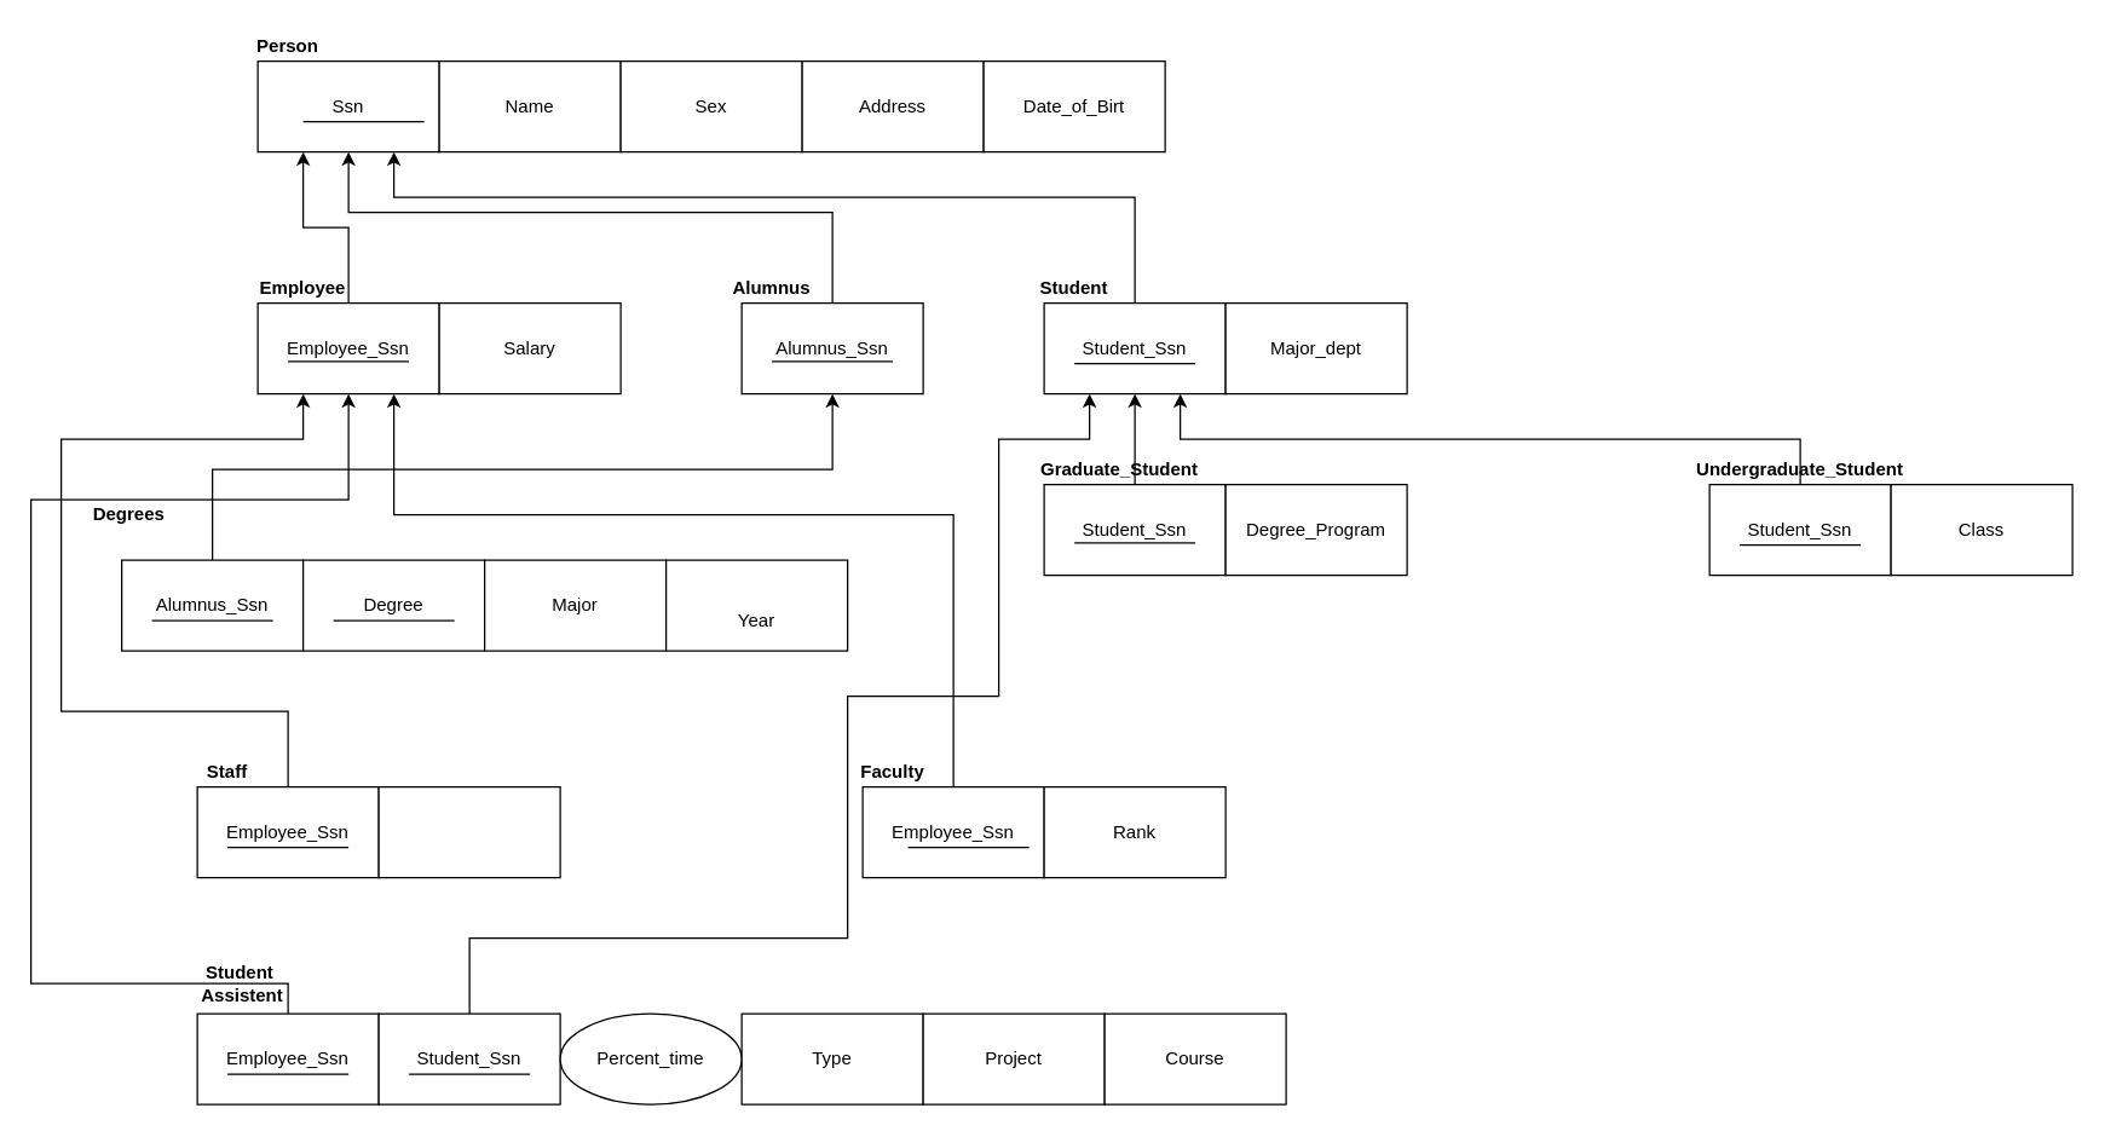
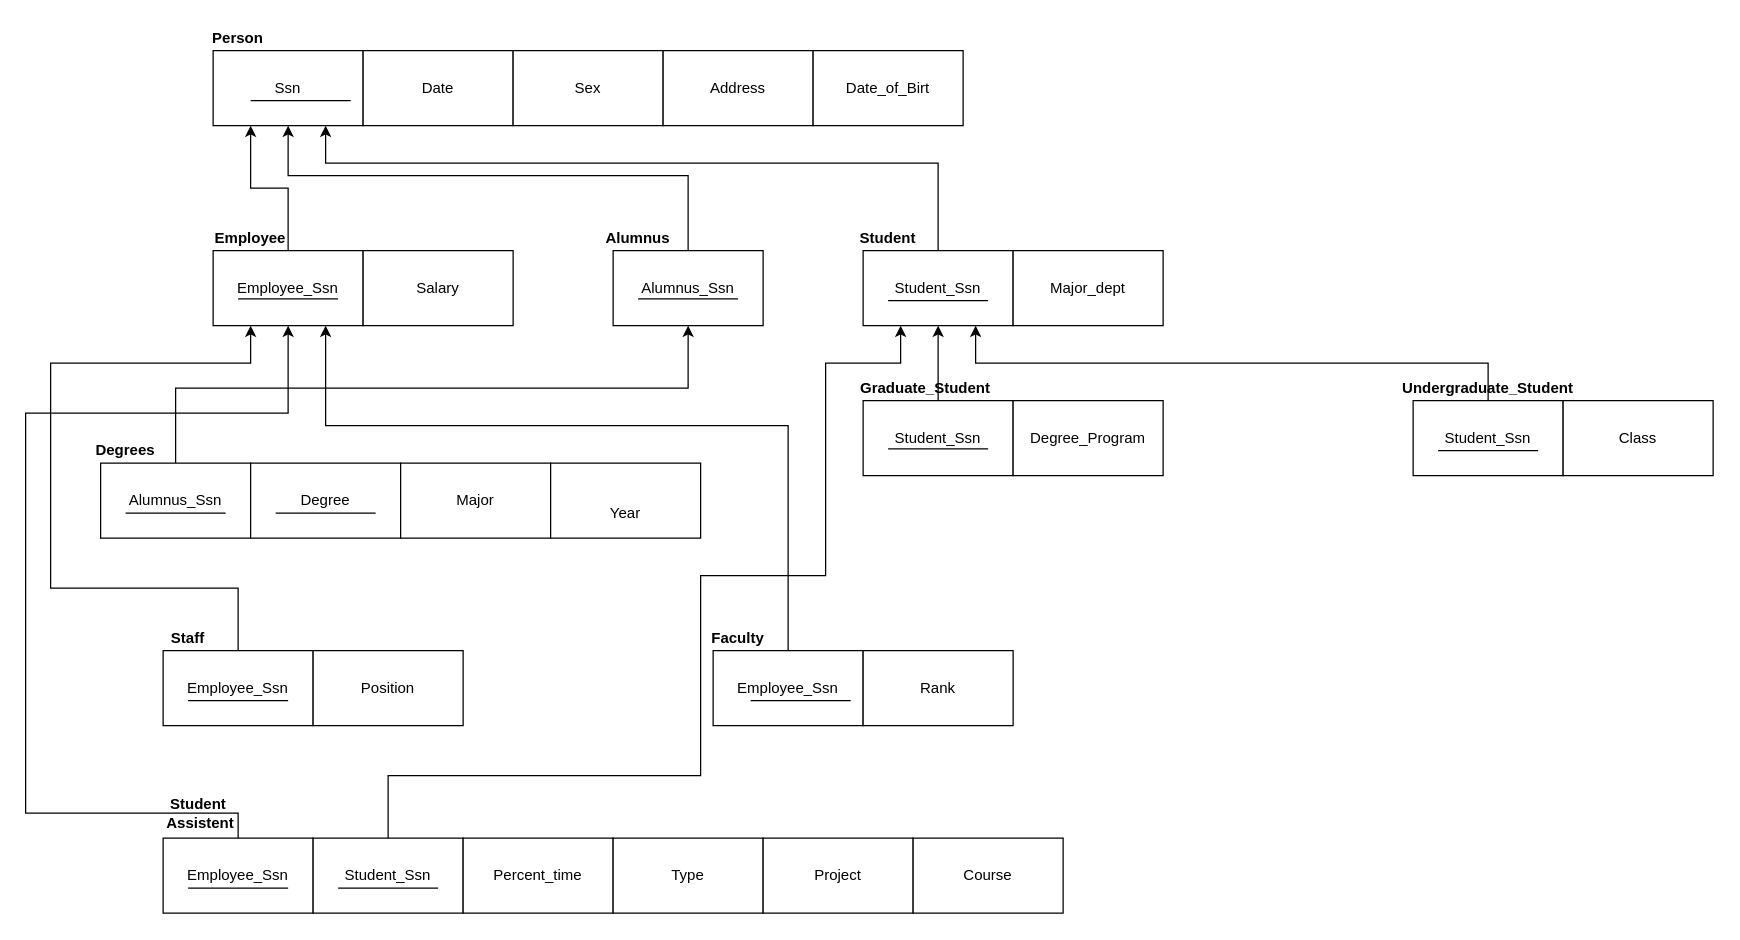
  <mxCell id="0" />
  <mxCell id="1" parent="0" />
  <mxCell id="2" value="" style="rounded=0;whiteSpace=wrap;html=1;" vertex="1" parent="1"><mxGeometry x="170" y="40" width="120" height="60" as="geometry" /></mxCell>
  <mxCell id="3" value="" style="rounded=0;whiteSpace=wrap;html=1;" vertex="1" parent="1"><mxGeometry x="290" y="40" width="120" height="60" as="geometry" /></mxCell>
  <mxCell id="4" value="" style="rounded=0;whiteSpace=wrap;html=1;" vertex="1" parent="1"><mxGeometry x="410" y="40" width="120" height="60" as="geometry" /></mxCell>
  <mxCell id="5" value="" style="rounded=0;whiteSpace=wrap;html=1;" vertex="1" parent="1"><mxGeometry x="530" y="40" width="120" height="60" as="geometry" /></mxCell>
  <mxCell id="6" value="" style="rounded=0;whiteSpace=wrap;html=1;" vertex="1" parent="1"><mxGeometry x="650" y="40" width="120" height="60" as="geometry" /></mxCell>
  <mxCell id="7" style="edgeStyle=orthogonalEdgeStyle;rounded=0;orthogonalLoop=1;jettySize=auto;html=1;entryX=0.25;entryY=1;entryDx=0;entryDy=0;" edge="1" parent="1" source="8" target="2"><mxGeometry relative="1" as="geometry" /></mxCell>
  <mxCell id="8" value="" style="rounded=0;whiteSpace=wrap;html=1;" vertex="1" parent="1"><mxGeometry x="170" y="200" width="120" height="60" as="geometry" /></mxCell>
  <mxCell id="9" value="" style="rounded=0;whiteSpace=wrap;html=1;" vertex="1" parent="1"><mxGeometry x="290" y="200" width="120" height="60" as="geometry" /></mxCell>
  <mxCell id="10" style="edgeStyle=orthogonalEdgeStyle;rounded=0;orthogonalLoop=1;jettySize=auto;html=1;entryX=0.5;entryY=1;entryDx=0;entryDy=0;" edge="1" parent="1" source="11" target="2"><mxGeometry relative="1" as="geometry"><Array as="points"><mxPoint x="550" y="140" /><mxPoint x="230" y="140" /></Array></mxGeometry></mxCell>
  <mxCell id="11" value="" style="rounded=0;whiteSpace=wrap;html=1;" vertex="1" parent="1"><mxGeometry x="490" y="200" width="120" height="60" as="geometry" /></mxCell>
  <mxCell id="12" style="edgeStyle=orthogonalEdgeStyle;rounded=0;orthogonalLoop=1;jettySize=auto;html=1;entryX=0.75;entryY=1;entryDx=0;entryDy=0;" edge="1" parent="1" source="13" target="2"><mxGeometry relative="1" as="geometry"><Array as="points"><mxPoint x="750" y="130" /><mxPoint x="260" y="130" /></Array></mxGeometry></mxCell>
  <mxCell id="13" value="" style="rounded=0;whiteSpace=wrap;html=1;" vertex="1" parent="1"><mxGeometry x="690" y="200" width="120" height="60" as="geometry" /></mxCell>
  <mxCell id="14" value="" style="rounded=0;whiteSpace=wrap;html=1;" vertex="1" parent="1"><mxGeometry x="810" y="200" width="120" height="60" as="geometry" /></mxCell>
  <mxCell id="15" style="edgeStyle=orthogonalEdgeStyle;rounded=0;orthogonalLoop=1;jettySize=auto;html=1;entryX=0.5;entryY=1;entryDx=0;entryDy=0;" edge="1" parent="1" source="16" target="11"><mxGeometry relative="1" as="geometry"><Array as="points"><mxPoint x="140" y="310" /><mxPoint x="550" y="310" /></Array></mxGeometry></mxCell>
  <mxCell id="16" value="" style="rounded=0;whiteSpace=wrap;html=1;" vertex="1" parent="1"><mxGeometry x="80" y="370" width="120" height="60" as="geometry" /></mxCell>
  <mxCell id="17" value="" style="rounded=0;whiteSpace=wrap;html=1;" vertex="1" parent="1"><mxGeometry x="200" y="370" width="120" height="60" as="geometry" /></mxCell>
  <mxCell id="18" value="" style="rounded=0;whiteSpace=wrap;html=1;" vertex="1" parent="1"><mxGeometry x="320" y="370" width="120" height="60" as="geometry" /></mxCell>
  <mxCell id="19" value="" style="rounded=0;whiteSpace=wrap;html=1;" vertex="1" parent="1"><mxGeometry x="440" y="370" width="120" height="60" as="geometry" /></mxCell>
  <mxCell id="20" style="edgeStyle=orthogonalEdgeStyle;rounded=0;orthogonalLoop=1;jettySize=auto;html=1;entryX=0.25;entryY=1;entryDx=0;entryDy=0;" edge="1" parent="1" source="21" target="8"><mxGeometry relative="1" as="geometry"><Array as="points"><mxPoint x="190" y="470" /><mxPoint x="40" y="470" /><mxPoint x="40" y="290" /><mxPoint x="200" y="290" /></Array></mxGeometry></mxCell>
  <mxCell id="21" value="" style="rounded=0;whiteSpace=wrap;html=1;" vertex="1" parent="1"><mxGeometry x="130" y="520" width="120" height="60" as="geometry" /></mxCell>
  <mxCell id="22" value="" style="rounded=0;whiteSpace=wrap;html=1;" vertex="1" parent="1"><mxGeometry x="250" y="520" width="120" height="60" as="geometry" /></mxCell>
  <mxCell id="23" style="edgeStyle=orthogonalEdgeStyle;rounded=0;orthogonalLoop=1;jettySize=auto;html=1;entryX=0.75;entryY=1;entryDx=0;entryDy=0;" edge="1" parent="1" source="24" target="8"><mxGeometry relative="1" as="geometry"><Array as="points"><mxPoint x="630" y="340" /><mxPoint x="260" y="340" /></Array></mxGeometry></mxCell>
  <mxCell id="24" value="" style="rounded=0;whiteSpace=wrap;html=1;" vertex="1" parent="1"><mxGeometry x="570" y="520" width="120" height="60" as="geometry" /></mxCell>
  <mxCell id="25" value="" style="rounded=0;whiteSpace=wrap;html=1;" vertex="1" parent="1"><mxGeometry x="690" y="520" width="120" height="60" as="geometry" /></mxCell>
  <mxCell id="26" style="edgeStyle=orthogonalEdgeStyle;rounded=0;orthogonalLoop=1;jettySize=auto;html=1;entryX=0.5;entryY=1;entryDx=0;entryDy=0;" edge="1" parent="1" source="27" target="8"><mxGeometry relative="1" as="geometry"><Array as="points"><mxPoint x="190" y="650" /><mxPoint x="20" y="650" /><mxPoint x="20" y="330" /><mxPoint x="230" y="330" /></Array></mxGeometry></mxCell>
  <mxCell id="27" value="" style="rounded=0;whiteSpace=wrap;html=1;" vertex="1" parent="1"><mxGeometry x="130" y="670" width="120" height="60" as="geometry" /></mxCell>
  <mxCell id="28" style="edgeStyle=orthogonalEdgeStyle;rounded=0;orthogonalLoop=1;jettySize=auto;html=1;entryX=0.25;entryY=1;entryDx=0;entryDy=0;" edge="1" parent="1" source="29" target="13"><mxGeometry relative="1" as="geometry"><Array as="points"><mxPoint x="310" y="620" /><mxPoint x="560" y="620" /><mxPoint x="560" y="460" /><mxPoint x="660" y="460" /><mxPoint x="660" y="290" /><mxPoint x="720" y="290" /></Array></mxGeometry></mxCell>
  <mxCell id="29" value="" style="rounded=0;whiteSpace=wrap;html=1;" vertex="1" parent="1"><mxGeometry x="250" y="670" width="120" height="60" as="geometry" /></mxCell>
- <mxCell id="30" value="Percent_time" style="ellipse;whiteSpace=wrap;html=1;" vertex="1" parent="1"><mxGeometry x="370" y="670" width="120" height="60" as="geometry" /></mxCell>
+ <mxCell id="30" value="Percent_time" style="rounded=0;whiteSpace=wrap;html=1;" vertex="1" parent="1"><mxGeometry x="370" y="670" width="120" height="60" as="geometry" /></mxCell>
  <mxCell id="31" value="" style="rounded=0;whiteSpace=wrap;html=1;" vertex="1" parent="1"><mxGeometry x="490" y="670" width="120" height="60" as="geometry" /></mxCell>
  <mxCell id="32" value="" style="rounded=0;whiteSpace=wrap;html=1;" vertex="1" parent="1"><mxGeometry x="610" y="670" width="120" height="60" as="geometry" /></mxCell>
  <mxCell id="33" value="" style="rounded=0;whiteSpace=wrap;html=1;" vertex="1" parent="1"><mxGeometry x="730" y="670" width="120" height="60" as="geometry" /></mxCell>
  <mxCell id="34" style="edgeStyle=orthogonalEdgeStyle;rounded=0;orthogonalLoop=1;jettySize=auto;html=1;entryX=0.5;entryY=1;entryDx=0;entryDy=0;" edge="1" parent="1" source="35" target="13"><mxGeometry relative="1" as="geometry" /></mxCell>
  <mxCell id="35" value="" style="rounded=0;whiteSpace=wrap;html=1;" vertex="1" parent="1"><mxGeometry x="690" y="320" width="120" height="60" as="geometry" /></mxCell>
  <mxCell id="36" value="" style="rounded=0;whiteSpace=wrap;html=1;" vertex="1" parent="1"><mxGeometry x="810" y="320" width="120" height="60" as="geometry" /></mxCell>
  <mxCell id="37" style="edgeStyle=orthogonalEdgeStyle;rounded=0;orthogonalLoop=1;jettySize=auto;html=1;entryX=0.75;entryY=1;entryDx=0;entryDy=0;" edge="1" parent="1" source="38" target="13"><mxGeometry relative="1" as="geometry"><Array as="points"><mxPoint x="1190" y="290" /><mxPoint x="780" y="290" /></Array></mxGeometry></mxCell>
  <mxCell id="38" value="" style="rounded=0;whiteSpace=wrap;html=1;" vertex="1" parent="1"><mxGeometry x="1130" y="320" width="120" height="60" as="geometry" /></mxCell>
  <mxCell id="39" value="" style="rounded=0;whiteSpace=wrap;html=1;" vertex="1" parent="1"><mxGeometry x="1250" y="320" width="120" height="60" as="geometry" /></mxCell>
  <mxCell id="40" value="Alumnus_Ssn" style="text;html=1;strokeColor=none;fillColor=none;align=center;verticalAlign=middle;whiteSpace=wrap;rounded=0;" vertex="1" parent="1"><mxGeometry x="120" y="390" width="40" height="20" as="geometry" /></mxCell>
- <mxCell id="41" value="&lt;b&gt;Degrees&lt;/b&gt;" style="text;html=1;strokeColor=none;fillColor=none;align=center;verticalAlign=middle;whiteSpace=wrap;rounded=0;" vertex="1" parent="1"><mxGeometry x="65" y="330" width="40" height="20" as="geometry" /></mxCell>
+ <mxCell id="41" value="&lt;b&gt;Degrees&lt;/b&gt;" style="text;html=1;strokeColor=none;fillColor=none;align=center;verticalAlign=middle;whiteSpace=wrap;rounded=0;" vertex="1" parent="1"><mxGeometry x="80" y="350" width="40" height="20" as="geometry" /></mxCell>
  <mxCell id="42" value="Major_dept" style="text;html=1;strokeColor=none;fillColor=none;align=center;verticalAlign=middle;whiteSpace=wrap;rounded=0;" vertex="1" parent="1"><mxGeometry x="850" y="220" width="40" height="20" as="geometry" /></mxCell>
  <mxCell id="43" value="Student_Ssn" style="text;html=1;strokeColor=none;fillColor=none;align=center;verticalAlign=middle;whiteSpace=wrap;rounded=0;" vertex="1" parent="1"><mxGeometry x="730" y="220" width="40" height="20" as="geometry" /></mxCell>
  <mxCell id="44" value="Alumnus_Ssn" style="text;html=1;strokeColor=none;fillColor=none;align=center;verticalAlign=middle;whiteSpace=wrap;rounded=0;" vertex="1" parent="1"><mxGeometry x="530" y="220" width="40" height="20" as="geometry" /></mxCell>
  <mxCell id="45" value="Salary" style="text;html=1;strokeColor=none;fillColor=none;align=center;verticalAlign=middle;whiteSpace=wrap;rounded=0;" vertex="1" parent="1"><mxGeometry x="330" y="220" width="40" height="20" as="geometry" /></mxCell>
  <mxCell id="46" value="Employee_Ssn" style="text;html=1;strokeColor=none;fillColor=none;align=center;verticalAlign=middle;whiteSpace=wrap;rounded=0;" vertex="1" parent="1"><mxGeometry x="210" y="220" width="40" height="20" as="geometry" /></mxCell>
  <mxCell id="47" value="Date_of_Birt" style="text;html=1;strokeColor=none;fillColor=none;align=center;verticalAlign=middle;whiteSpace=wrap;rounded=0;" vertex="1" parent="1"><mxGeometry x="690" y="60" width="40" height="20" as="geometry" /></mxCell>
  <mxCell id="48" value="Address" style="text;html=1;strokeColor=none;fillColor=none;align=center;verticalAlign=middle;whiteSpace=wrap;rounded=0;" vertex="1" parent="1"><mxGeometry x="570" y="60" width="40" height="20" as="geometry" /></mxCell>
  <mxCell id="49" value="Sex" style="text;html=1;strokeColor=none;fillColor=none;align=center;verticalAlign=middle;whiteSpace=wrap;rounded=0;" vertex="1" parent="1"><mxGeometry x="450" y="60" width="40" height="20" as="geometry" /></mxCell>
- <mxCell id="50" value="Name" style="text;html=1;strokeColor=none;fillColor=none;align=center;verticalAlign=middle;whiteSpace=wrap;rounded=0;" vertex="1" parent="1"><mxGeometry x="330" y="60" width="40" height="20" as="geometry" /></mxCell>
+ <mxCell id="50" value="Date" style="text;html=1;strokeColor=none;fillColor=none;align=center;verticalAlign=middle;whiteSpace=wrap;rounded=0;" vertex="1" parent="1"><mxGeometry x="330" y="60" width="40" height="20" as="geometry" /></mxCell>
  <mxCell id="51" value="Ssn" style="text;html=1;strokeColor=none;fillColor=none;align=center;verticalAlign=middle;whiteSpace=wrap;rounded=0;" vertex="1" parent="1"><mxGeometry x="210" y="60" width="40" height="20" as="geometry" /></mxCell>
  <mxCell id="52" value="&lt;b&gt;Student&lt;/b&gt;" style="text;html=1;strokeColor=none;fillColor=none;align=center;verticalAlign=middle;whiteSpace=wrap;rounded=0;" vertex="1" parent="1"><mxGeometry x="690" y="180" width="40" height="20" as="geometry" /></mxCell>
  <mxCell id="53" value="&lt;b&gt;Alumnus&lt;/b&gt;" style="text;html=1;strokeColor=none;fillColor=none;align=center;verticalAlign=middle;whiteSpace=wrap;rounded=0;" vertex="1" parent="1"><mxGeometry x="490" y="180" width="40" height="20" as="geometry" /></mxCell>
  <mxCell id="54" value="&lt;b&gt;Employee&lt;/b&gt;" style="text;html=1;strokeColor=none;fillColor=none;align=center;verticalAlign=middle;whiteSpace=wrap;rounded=0;" vertex="1" parent="1"><mxGeometry x="180" y="180" width="40" height="20" as="geometry" /></mxCell>
  <mxCell id="55" value="&lt;b&gt;Person&lt;/b&gt;" style="text;html=1;strokeColor=none;fillColor=none;align=center;verticalAlign=middle;whiteSpace=wrap;rounded=0;" vertex="1" parent="1"><mxGeometry x="170" y="20" width="40" height="20" as="geometry" /></mxCell>
  <mxCell id="56" value="Employee_Ssn" style="text;html=1;strokeColor=none;fillColor=none;align=center;verticalAlign=middle;whiteSpace=wrap;rounded=0;" vertex="1" parent="1"><mxGeometry x="170" y="540" width="40" height="20" as="geometry" /></mxCell>
  <mxCell id="57" value="&lt;b&gt;Student&amp;nbsp; Assistent&lt;/b&gt;" style="text;html=1;strokeColor=none;fillColor=none;align=center;verticalAlign=middle;whiteSpace=wrap;rounded=0;" vertex="1" parent="1"><mxGeometry x="140" y="640" width="40" height="20" as="geometry" /></mxCell>
  <mxCell id="58" value="&lt;b&gt;Faculty&lt;/b&gt;" style="text;html=1;strokeColor=none;fillColor=none;align=center;verticalAlign=middle;whiteSpace=wrap;rounded=0;" vertex="1" parent="1"><mxGeometry x="570" y="500" width="40" height="20" as="geometry" /></mxCell>
  <mxCell id="59" value="&lt;b&gt;Staff&lt;/b&gt;" style="text;html=1;strokeColor=none;fillColor=none;align=center;verticalAlign=middle;whiteSpace=wrap;rounded=0;" vertex="1" parent="1"><mxGeometry x="130" y="500" width="40" height="20" as="geometry" /></mxCell>
  <mxCell id="60" value="Year" style="text;html=1;strokeColor=none;fillColor=none;align=center;verticalAlign=middle;whiteSpace=wrap;rounded=0;" vertex="1" parent="1"><mxGeometry x="480" y="400" width="40" height="20" as="geometry" /></mxCell>
  <mxCell id="61" value="Major" style="text;html=1;strokeColor=none;fillColor=none;align=center;verticalAlign=middle;whiteSpace=wrap;rounded=0;" vertex="1" parent="1"><mxGeometry x="360" y="390" width="40" height="20" as="geometry" /></mxCell>
  <mxCell id="62" value="Degree" style="text;html=1;strokeColor=none;fillColor=none;align=center;verticalAlign=middle;whiteSpace=wrap;rounded=0;" vertex="1" parent="1"><mxGeometry x="240" y="390" width="40" height="20" as="geometry" /></mxCell>
  <mxCell id="63" value="Employee_Ssn" style="text;html=1;strokeColor=none;fillColor=none;align=center;verticalAlign=middle;whiteSpace=wrap;rounded=0;" vertex="1" parent="1"><mxGeometry x="170" y="690" width="40" height="20" as="geometry" /></mxCell>
  <mxCell id="64" value="Rank" style="text;html=1;strokeColor=none;fillColor=none;align=center;verticalAlign=middle;whiteSpace=wrap;rounded=0;" vertex="1" parent="1"><mxGeometry x="730" y="540" width="40" height="20" as="geometry" /></mxCell>
  <mxCell id="65" value="Employee_Ssn" style="text;html=1;strokeColor=none;fillColor=none;align=center;verticalAlign=middle;whiteSpace=wrap;rounded=0;" vertex="1" parent="1"><mxGeometry x="610" y="540" width="40" height="20" as="geometry" /></mxCell>
+ <mxCell id="66" value="Position" style="text;html=1;strokeColor=none;fillColor=none;align=center;verticalAlign=middle;whiteSpace=wrap;rounded=0;" vertex="1" parent="1"><mxGeometry x="290" y="540" width="40" height="20" as="geometry" /></mxCell>
  <mxCell id="67" value="&lt;b&gt;Graduate_Student&lt;/b&gt;" style="text;html=1;strokeColor=none;fillColor=none;align=center;verticalAlign=middle;whiteSpace=wrap;rounded=0;" vertex="1" parent="1"><mxGeometry x="720" y="300" width="40" height="20" as="geometry" /></mxCell>
  <mxCell id="68" value="Course" style="text;html=1;strokeColor=none;fillColor=none;align=center;verticalAlign=middle;whiteSpace=wrap;rounded=0;" vertex="1" parent="1"><mxGeometry x="770" y="690" width="40" height="20" as="geometry" /></mxCell>
  <mxCell id="69" value="Project" style="text;html=1;strokeColor=none;fillColor=none;align=center;verticalAlign=middle;whiteSpace=wrap;rounded=0;" vertex="1" parent="1"><mxGeometry x="650" y="690" width="40" height="20" as="geometry" /></mxCell>
  <mxCell id="70" value="Type" style="text;html=1;strokeColor=none;fillColor=none;align=center;verticalAlign=middle;whiteSpace=wrap;rounded=0;" vertex="1" parent="1"><mxGeometry x="530" y="690" width="40" height="20" as="geometry" /></mxCell>
  <mxCell id="71" value="Student_Ssn" style="text;html=1;strokeColor=none;fillColor=none;align=center;verticalAlign=middle;whiteSpace=wrap;rounded=0;" vertex="1" parent="1"><mxGeometry x="290" y="690" width="40" height="20" as="geometry" /></mxCell>
  <mxCell id="72" value="Student_Ssn" style="text;html=1;strokeColor=none;fillColor=none;align=center;verticalAlign=middle;whiteSpace=wrap;rounded=0;" vertex="1" parent="1"><mxGeometry x="730" y="340" width="40" height="20" as="geometry" /></mxCell>
  <mxCell id="73" value="Degree_Program" style="text;html=1;strokeColor=none;fillColor=none;align=center;verticalAlign=middle;whiteSpace=wrap;rounded=0;" vertex="1" parent="1"><mxGeometry x="850" y="340" width="40" height="20" as="geometry" /></mxCell>
  <mxCell id="74" value="Class" style="text;html=1;strokeColor=none;fillColor=none;align=center;verticalAlign=middle;whiteSpace=wrap;rounded=0;" vertex="1" parent="1"><mxGeometry x="1290" y="340" width="40" height="20" as="geometry" /></mxCell>
  <mxCell id="75" value="Student_Ssn" style="text;html=1;strokeColor=none;fillColor=none;align=center;verticalAlign=middle;whiteSpace=wrap;rounded=0;" vertex="1" parent="1"><mxGeometry x="1170" y="340" width="40" height="20" as="geometry" /></mxCell>
  <mxCell id="76" value="&lt;b&gt;Undergraduate_Student&lt;/b&gt;" style="text;html=1;strokeColor=none;fillColor=none;align=center;verticalAlign=middle;whiteSpace=wrap;rounded=0;" vertex="1" parent="1"><mxGeometry x="1170" y="300" width="40" height="20" as="geometry" /></mxCell>
  <mxCell id="77" value="" style="endArrow=none;html=1;" edge="1" parent="1"><mxGeometry width="50" height="50" relative="1" as="geometry"><mxPoint x="200" y="80" as="sourcePoint" /><mxPoint x="280" y="80" as="targetPoint" /></mxGeometry></mxCell>
  <mxCell id="78" value="" style="endArrow=none;html=1;" edge="1" parent="1"><mxGeometry width="50" height="50" relative="1" as="geometry"><mxPoint x="190" y="238.57" as="sourcePoint" /><mxPoint x="270" y="238.57" as="targetPoint" /></mxGeometry></mxCell>
  <mxCell id="79" value="" style="endArrow=none;html=1;" edge="1" parent="1"><mxGeometry width="50" height="50" relative="1" as="geometry"><mxPoint x="510" y="238.57" as="sourcePoint" /><mxPoint x="590" y="238.57" as="targetPoint" /></mxGeometry></mxCell>
  <mxCell id="80" value="" style="endArrow=none;html=1;" edge="1" parent="1"><mxGeometry width="50" height="50" relative="1" as="geometry"><mxPoint x="710" y="240" as="sourcePoint" /><mxPoint x="790" y="240" as="targetPoint" /></mxGeometry></mxCell>
  <mxCell id="81" value="" style="endArrow=none;html=1;" edge="1" parent="1"><mxGeometry width="50" height="50" relative="1" as="geometry"><mxPoint x="710" y="358.57" as="sourcePoint" /><mxPoint x="790" y="358.57" as="targetPoint" /></mxGeometry></mxCell>
  <mxCell id="82" value="" style="endArrow=none;html=1;" edge="1" parent="1"><mxGeometry width="50" height="50" relative="1" as="geometry"><mxPoint x="1150" y="360" as="sourcePoint" /><mxPoint x="1230" y="360" as="targetPoint" /></mxGeometry></mxCell>
  <mxCell id="83" value="" style="endArrow=none;html=1;" edge="1" parent="1"><mxGeometry width="50" height="50" relative="1" as="geometry"><mxPoint x="100" y="410" as="sourcePoint" /><mxPoint x="180" y="410" as="targetPoint" /></mxGeometry></mxCell>
  <mxCell id="84" value="" style="endArrow=none;html=1;" edge="1" parent="1"><mxGeometry width="50" height="50" relative="1" as="geometry"><mxPoint x="150" y="560" as="sourcePoint" /><mxPoint x="230" y="560" as="targetPoint" /></mxGeometry></mxCell>
  <mxCell id="85" value="" style="endArrow=none;html=1;" edge="1" parent="1"><mxGeometry width="50" height="50" relative="1" as="geometry"><mxPoint x="600" y="560" as="sourcePoint" /><mxPoint x="680" y="560" as="targetPoint" /></mxGeometry></mxCell>
  <mxCell id="86" value="" style="endArrow=none;html=1;" edge="1" parent="1"><mxGeometry width="50" height="50" relative="1" as="geometry"><mxPoint x="150" y="710" as="sourcePoint" /><mxPoint x="230" y="710" as="targetPoint" /></mxGeometry></mxCell>
  <mxCell id="87" value="" style="endArrow=none;html=1;" edge="1" parent="1"><mxGeometry width="50" height="50" relative="1" as="geometry"><mxPoint x="270" y="710" as="sourcePoint" /><mxPoint x="350" y="710" as="targetPoint" /></mxGeometry></mxCell>
  <mxCell id="88" value="" style="endArrow=none;html=1;" edge="1" parent="1"><mxGeometry width="50" height="50" relative="1" as="geometry"><mxPoint x="220" y="410" as="sourcePoint" /><mxPoint x="300" y="410" as="targetPoint" /></mxGeometry></mxCell>
